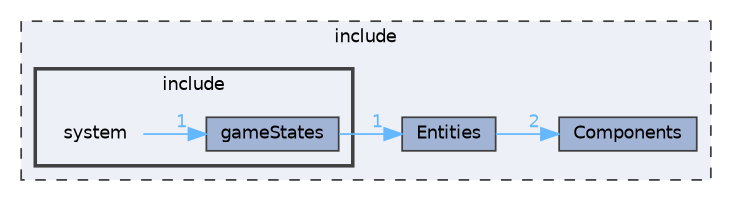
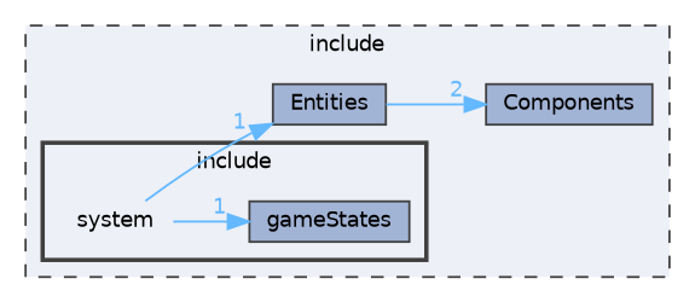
  digraph {
    compound=true
    rankdir=LR
    node [fontname=Helvetica fontsize=10 shape=box color=grey25 fillcolor="#a2b4d6" style=filled]
    edge [color=steelblue1 fontcolor=steelblue1 fontname=Helvetica fontsize=10 headlabel=1 labeldistance=1.5 labelfontname=Helvetica labelfontsize=10]
    n1 [height=0.2 label=system shape=plaintext width=0.4 color="" fillcolor="" style=""]
    n2 [height=0.2 label=gameStates width=0.4]
    n3 [height=0.2 label=Entities width=0.4]
    n4 [height=0.2 label=Components width=0.4]
    subgraph cluster_1 {
      bgcolor="#edf0f7"
      fontname=Helvetica
      fontsize=10
      label=include
      pencolor=grey25
      style="filled,dashed"
      n3
      n4
      subgraph cluster_2 {
        bgcolor="#edf0f7"
        fontname=Helvetica
        fontsize=10
        label=include
        pencolor=grey25
        style="filled,bold"
        n1
        n2
      }
    }
    n1 -> n2
-   n2 -> n3
+   n1 -> n3
    n3 -> n4 [headlabel=2]
  }
